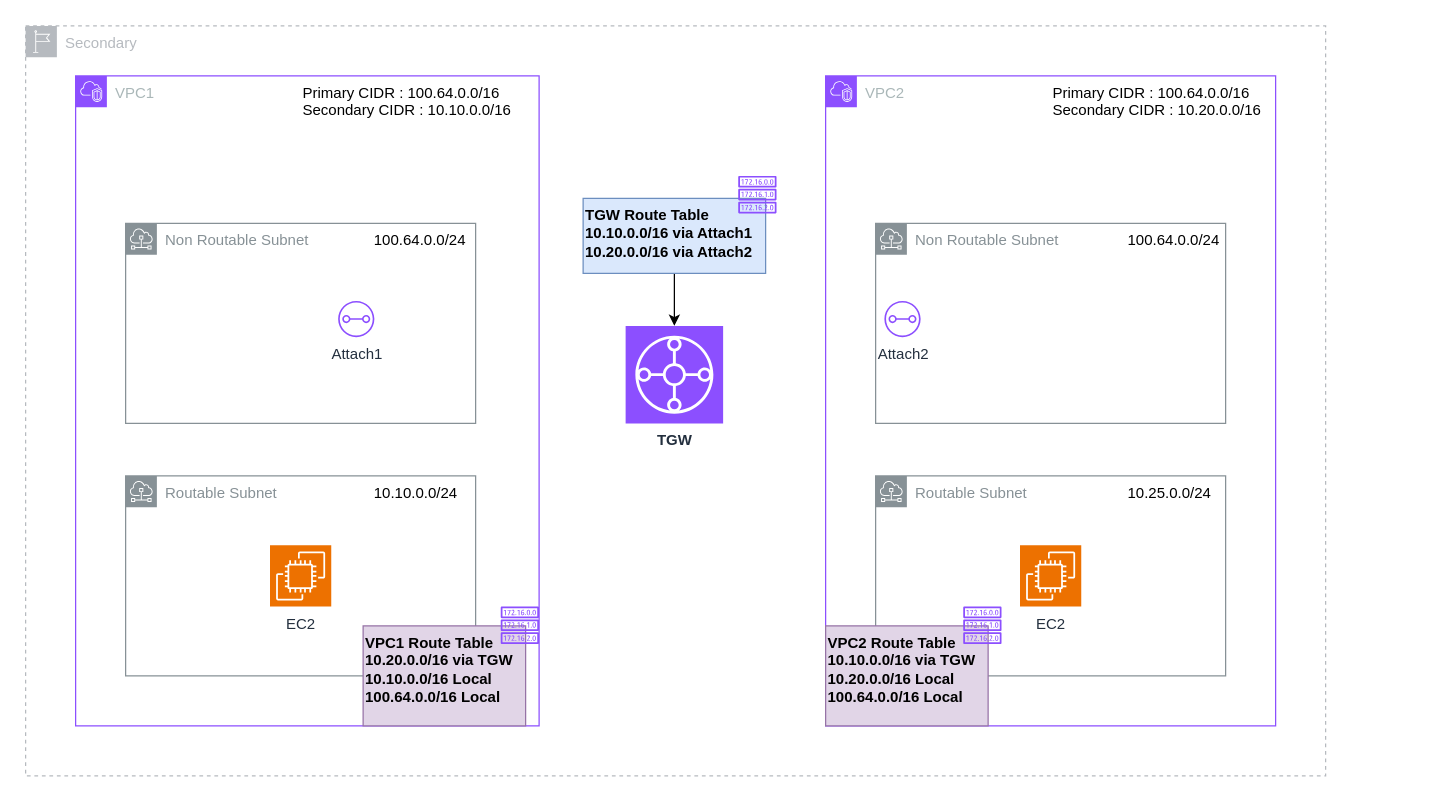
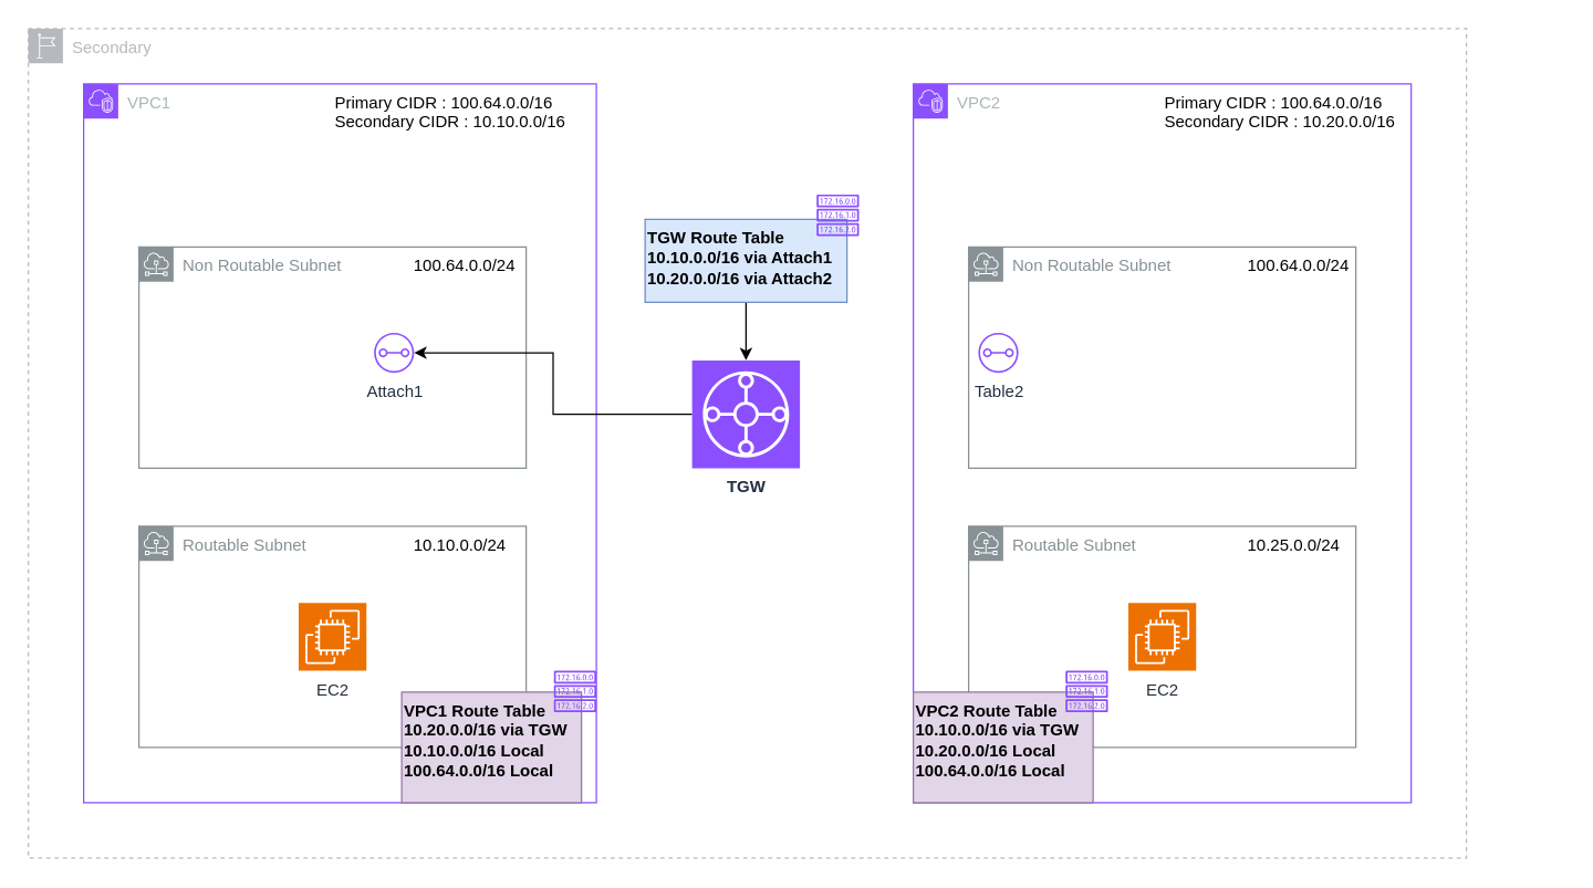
  <mxCell id="0" />
  <mxCell id="1" parent="0" />
  <mxCell id="2" value="Non Routable Subnet" style="sketch=0;outlineConnect=0;gradientColor=none;html=1;whiteSpace=wrap;fontSize=12;fontStyle=0;shape=mxgraph.aws4.group;grIcon=mxgraph.aws4.group_subnet;strokeColor=#879196;fillColor=none;verticalAlign=top;align=left;spacingLeft=30;fontColor=#879196;dashed=0;" vertex="1" parent="1"><mxGeometry x="100" y="178" width="280" height="160" as="geometry" /></mxCell>
  <mxCell id="3" value="Secondary" style="sketch=0;outlineConnect=0;gradientColor=none;html=1;whiteSpace=wrap;fontSize=12;fontStyle=0;shape=mxgraph.aws4.group;grIcon=mxgraph.aws4.group_region;strokeColor=#B6BABF;fillColor=none;verticalAlign=top;align=left;spacingLeft=30;fontColor=#B6BABF;dashed=1;" vertex="1" parent="1"><mxGeometry x="20" y="20" width="1040" height="600" as="geometry" /></mxCell>
  <mxCell id="4" value="VPC1" style="points=[[0,0],[0.25,0],[0.5,0],[0.75,0],[1,0],[1,0.25],[1,0.5],[1,0.75],[1,1],[0.75,1],[0.5,1],[0.25,1],[0,1],[0,0.75],[0,0.5],[0,0.25]];outlineConnect=0;gradientColor=none;html=1;whiteSpace=wrap;fontSize=12;fontStyle=0;container=1;pointerEvents=0;collapsible=0;recursiveResize=0;shape=mxgraph.aws4.group;grIcon=mxgraph.aws4.group_vpc2;strokeColor=#8C4FFF;fillColor=none;verticalAlign=top;align=left;spacingLeft=30;fontColor=#AAB7B8;dashed=0;" vertex="1" parent="1"><mxGeometry x="60" y="60" width="370.79" height="520" as="geometry" /></mxCell>
  <mxCell id="5" value="Attach1" style="sketch=0;outlineConnect=0;fontColor=#232F3E;gradientColor=none;fillColor=#8C4FFF;strokeColor=none;dashed=0;verticalLabelPosition=bottom;verticalAlign=top;align=center;html=1;fontSize=12;fontStyle=0;aspect=fixed;pointerEvents=1;shape=mxgraph.aws4.transit_gateway_attachment;" vertex="1" parent="4"><mxGeometry x="210" y="180" width="29" height="29" as="geometry" /></mxCell>
  <mxCell id="6" value="Routable Subnet" style="sketch=0;outlineConnect=0;gradientColor=none;html=1;whiteSpace=wrap;fontSize=12;fontStyle=0;shape=mxgraph.aws4.group;grIcon=mxgraph.aws4.group_subnet;strokeColor=#879196;fillColor=none;verticalAlign=top;align=left;spacingLeft=30;fontColor=#879196;dashed=0;" vertex="1" parent="4"><mxGeometry x="40" y="320" width="280" height="160" as="geometry" /></mxCell>
  <mxCell id="7" value="EC2" style="sketch=0;points=[[0,0,0],[0.25,0,0],[0.5,0,0],[0.75,0,0],[1,0,0],[0,1,0],[0.25,1,0],[0.5,1,0],[0.75,1,0],[1,1,0],[0,0.25,0],[0,0.5,0],[0,0.75,0],[1,0.25,0],[1,0.5,0],[1,0.75,0]];outlineConnect=0;fontColor=#232F3E;fillColor=#ED7100;strokeColor=#ffffff;dashed=0;verticalLabelPosition=bottom;verticalAlign=top;align=center;html=1;fontSize=12;fontStyle=0;aspect=fixed;shape=mxgraph.aws4.resourceIcon;resIcon=mxgraph.aws4.ec2;" vertex="1" parent="4"><mxGeometry x="155.5" y="375.5" width="49" height="49" as="geometry" /></mxCell>
  <mxCell id="8" value="VPC1 Route Table&#10;10.20.0.0/16 via TGW&#10;10.10.0.0/16 Local&#10;100.64.0.0/16 Local" style="text;whiteSpace=wrap;fontStyle=1;fillColor=#e1d5e7;strokeColor=#9673a6;" vertex="1" parent="4"><mxGeometry x="230" y="440" width="130" height="80" as="geometry" /></mxCell>
  <mxCell id="9" value="" style="sketch=0;outlineConnect=0;fontColor=#232F3E;gradientColor=none;fillColor=#8C4FFF;strokeColor=none;dashed=0;verticalLabelPosition=bottom;verticalAlign=top;align=center;html=1;fontSize=12;fontStyle=0;aspect=fixed;pointerEvents=1;shape=mxgraph.aws4.route_table;movable=1;resizable=1;rotatable=1;deletable=1;editable=1;locked=0;connectable=1;" vertex="1" parent="4"><mxGeometry x="340" y="424.5" width="30.79" height="30" as="geometry" /></mxCell>
  <mxCell id="10" value="VPC2" style="points=[[0,0],[0.25,0],[0.5,0],[0.75,0],[1,0],[1,0.25],[1,0.5],[1,0.75],[1,1],[0.75,1],[0.5,1],[0.25,1],[0,1],[0,0.75],[0,0.5],[0,0.25]];outlineConnect=0;gradientColor=none;html=1;whiteSpace=wrap;fontSize=12;fontStyle=0;container=1;pointerEvents=0;collapsible=0;recursiveResize=0;shape=mxgraph.aws4.group;grIcon=mxgraph.aws4.group_vpc2;strokeColor=#8C4FFF;fillColor=none;verticalAlign=top;align=left;spacingLeft=30;fontColor=#AAB7B8;dashed=0;" vertex="1" parent="1"><mxGeometry x="660" y="60" width="360" height="520" as="geometry" /></mxCell>
  <mxCell id="11" value="Non Routable Subnet" style="sketch=0;outlineConnect=0;gradientColor=none;html=1;whiteSpace=wrap;fontSize=12;fontStyle=0;shape=mxgraph.aws4.group;grIcon=mxgraph.aws4.group_subnet;strokeColor=#879196;fillColor=none;verticalAlign=top;align=left;spacingLeft=30;fontColor=#879196;dashed=0;" vertex="1" parent="10"><mxGeometry x="40" y="118" width="280" height="160" as="geometry" /></mxCell>
- <mxCell id="12" value="Attach2" style="sketch=0;outlineConnect=0;fontColor=#232F3E;gradientColor=none;fillColor=#8C4FFF;strokeColor=none;dashed=0;verticalLabelPosition=bottom;verticalAlign=top;align=center;html=1;fontSize=12;fontStyle=0;aspect=fixed;pointerEvents=1;shape=mxgraph.aws4.transit_gateway_attachment;" vertex="1" parent="10"><mxGeometry x="47" y="180" width="29" height="29" as="geometry" /></mxCell>
+ <mxCell id="12" value="Table2" style="sketch=0;outlineConnect=0;fontColor=#232F3E;gradientColor=none;fillColor=#8C4FFF;strokeColor=none;dashed=0;verticalLabelPosition=bottom;verticalAlign=top;align=center;html=1;fontSize=12;fontStyle=0;aspect=fixed;pointerEvents=1;shape=mxgraph.aws4.transit_gateway_attachment;" vertex="1" parent="10"><mxGeometry x="47" y="180" width="29" height="29" as="geometry" /></mxCell>
  <mxCell id="13" value="Routable Subnet" style="sketch=0;outlineConnect=0;gradientColor=none;html=1;whiteSpace=wrap;fontSize=12;fontStyle=0;shape=mxgraph.aws4.group;grIcon=mxgraph.aws4.group_subnet;strokeColor=#879196;fillColor=none;verticalAlign=top;align=left;spacingLeft=30;fontColor=#879196;dashed=0;" vertex="1" parent="10"><mxGeometry x="40" y="320" width="280" height="160" as="geometry" /></mxCell>
  <mxCell id="14" value="EC2" style="sketch=0;points=[[0,0,0],[0.25,0,0],[0.5,0,0],[0.75,0,0],[1,0,0],[0,1,0],[0.25,1,0],[0.5,1,0],[0.75,1,0],[1,1,0],[0,0.25,0],[0,0.5,0],[0,0.75,0],[1,0.25,0],[1,0.5,0],[1,0.75,0]];outlineConnect=0;fontColor=#232F3E;fillColor=#ED7100;strokeColor=#ffffff;dashed=0;verticalLabelPosition=bottom;verticalAlign=top;align=center;html=1;fontSize=12;fontStyle=0;aspect=fixed;shape=mxgraph.aws4.resourceIcon;resIcon=mxgraph.aws4.ec2;" vertex="1" parent="10"><mxGeometry x="155.5" y="375.5" width="49" height="49" as="geometry" /></mxCell>
  <mxCell id="15" value="VPC2 Route Table&#10;10.10.0.0/16 via TGW&#10;10.20.0.0/16 Local&#10;100.64.0.0/16 Local" style="text;whiteSpace=wrap;fontStyle=1;fillColor=#e1d5e7;strokeColor=#9673a6;" vertex="1" parent="10"><mxGeometry y="440" width="130" height="80" as="geometry" /></mxCell>
  <mxCell id="16" value="" style="sketch=0;outlineConnect=0;fontColor=#232F3E;gradientColor=none;fillColor=#8C4FFF;strokeColor=none;dashed=0;verticalLabelPosition=bottom;verticalAlign=top;align=center;html=1;fontSize=12;fontStyle=0;aspect=fixed;pointerEvents=1;shape=mxgraph.aws4.route_table;movable=1;resizable=1;rotatable=1;deletable=1;editable=1;locked=0;connectable=1;" vertex="1" parent="10"><mxGeometry x="110" y="424.5" width="30.79" height="30" as="geometry" /></mxCell>
+ <mxCell id="17" style="edgeStyle=orthogonalEdgeStyle;rounded=0;orthogonalLoop=1;jettySize=auto;html=1;" edge="1" parent="1" source="18" target="5"><mxGeometry relative="1" as="geometry" /></mxCell>
  <mxCell id="18" value="TGW" style="sketch=0;points=[[0,0,0],[0.25,0,0],[0.5,0,0],[0.75,0,0],[1,0,0],[0,1,0],[0.25,1,0],[0.5,1,0],[0.75,1,0],[1,1,0],[0,0.25,0],[0,0.5,0],[0,0.75,0],[1,0.25,0],[1,0.5,0],[1,0.75,0]];outlineConnect=0;fontColor=#232F3E;fillColor=#8C4FFF;strokeColor=#ffffff;dashed=0;verticalLabelPosition=bottom;verticalAlign=top;align=center;html=1;fontSize=12;fontStyle=1;aspect=fixed;shape=mxgraph.aws4.resourceIcon;resIcon=mxgraph.aws4.transit_gateway;" vertex="1" parent="1"><mxGeometry x="500" y="260" width="78" height="78" as="geometry" /></mxCell>
  <mxCell id="19" value="Primary CIDR : 100.64.0.0/16&#10;Secondary CIDR : 10.10.0.0/16&#10;" style="text;whiteSpace=wrap;" vertex="1" parent="1"><mxGeometry x="240" y="60" width="230" height="40" as="geometry" /></mxCell>
  <mxCell id="20" value="Primary CIDR : 100.64.0.0/16&#10;Secondary CIDR : 10.20.0.0/16&#10;" style="text;whiteSpace=wrap;" vertex="1" parent="1"><mxGeometry x="840" y="60" width="230" height="40" as="geometry" /></mxCell>
  <mxCell id="21" value="100.64.0.0/24&#10;" style="text;whiteSpace=wrap;" vertex="1" parent="1"><mxGeometry x="297" y="178" width="230" height="40" as="geometry" /></mxCell>
  <mxCell id="22" value="10.10.0.0/24&#10;" style="text;whiteSpace=wrap;" vertex="1" parent="1"><mxGeometry x="297" y="380" width="230" height="40" as="geometry" /></mxCell>
  <mxCell id="23" value="100.64.0.0/24&#10;" style="text;whiteSpace=wrap;" vertex="1" parent="1"><mxGeometry x="900" y="178" width="230" height="40" as="geometry" /></mxCell>
  <mxCell id="24" value="10.25.0.0/24&#10;" style="text;whiteSpace=wrap;" vertex="1" parent="1"><mxGeometry x="900" y="380" width="230" height="40" as="geometry" /></mxCell>
  <mxCell id="25" style="edgeStyle=orthogonalEdgeStyle;rounded=0;orthogonalLoop=1;jettySize=auto;html=1;" edge="1" parent="1" source="26" target="18"><mxGeometry relative="1" as="geometry" /></mxCell>
  <mxCell id="26" value="TGW Route Table&#10;10.10.0.0/16 via Attach1&#10;10.20.0.0/16 via Attach2" style="text;whiteSpace=wrap;fontStyle=1;fillColor=#dae8fc;strokeColor=#6c8ebf;" vertex="1" parent="1"><mxGeometry x="466" y="158" width="146" height="60" as="geometry" /></mxCell>
  <mxCell id="27" value="" style="sketch=0;outlineConnect=0;fontColor=#232F3E;gradientColor=none;fillColor=#8C4FFF;strokeColor=none;dashed=0;verticalLabelPosition=bottom;verticalAlign=top;align=center;html=1;fontSize=12;fontStyle=0;aspect=fixed;pointerEvents=1;shape=mxgraph.aws4.route_table;movable=1;resizable=1;rotatable=1;deletable=1;editable=1;locked=0;connectable=1;" vertex="1" parent="1"><mxGeometry x="590" y="140" width="30.79" height="30" as="geometry" /></mxCell>
